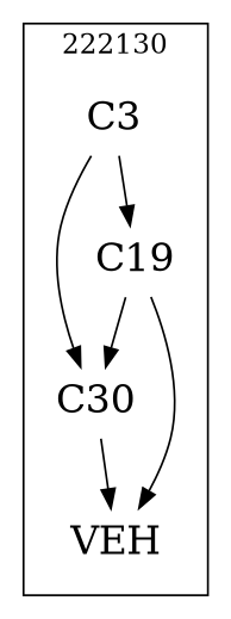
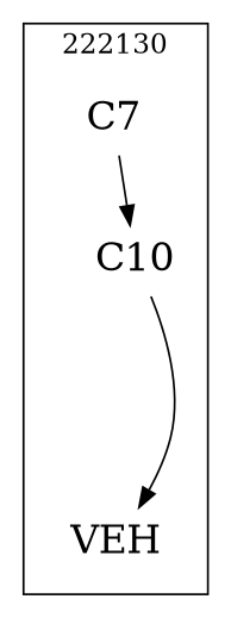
  strict digraph {
    node [fontsize=20 shape=plaintext]
    n1 [label=VEH]
-   n2 [label=C3]
-   n3 [label=C30]
-   n4 [label=C19]
+   n2 [label=C7]
+   n4 [label=C10]
    subgraph cluster_1 {
      label=222130
      labeldoc=t
      n1
      n2
-     n3
      n4
    }
-   n2 -> n3
    n2 -> n4
-   n3 -> n1
    n4 -> n1
-   n4 -> n3
  }
